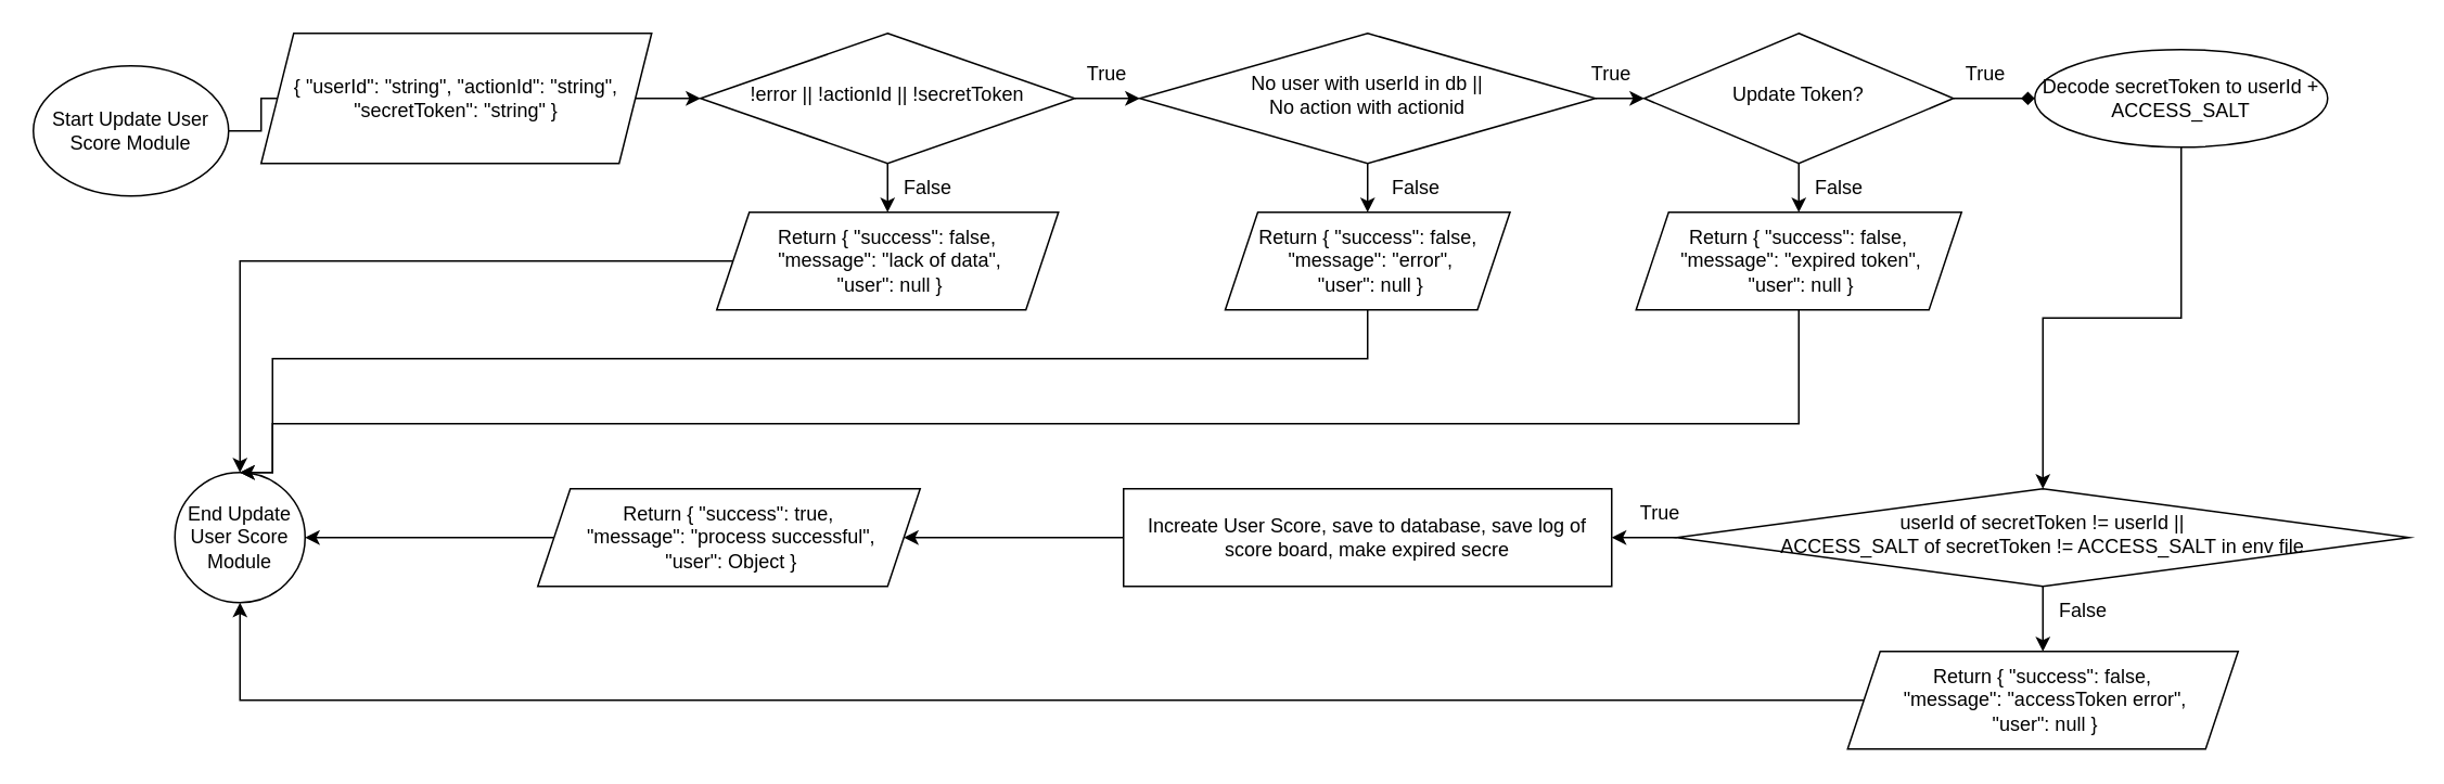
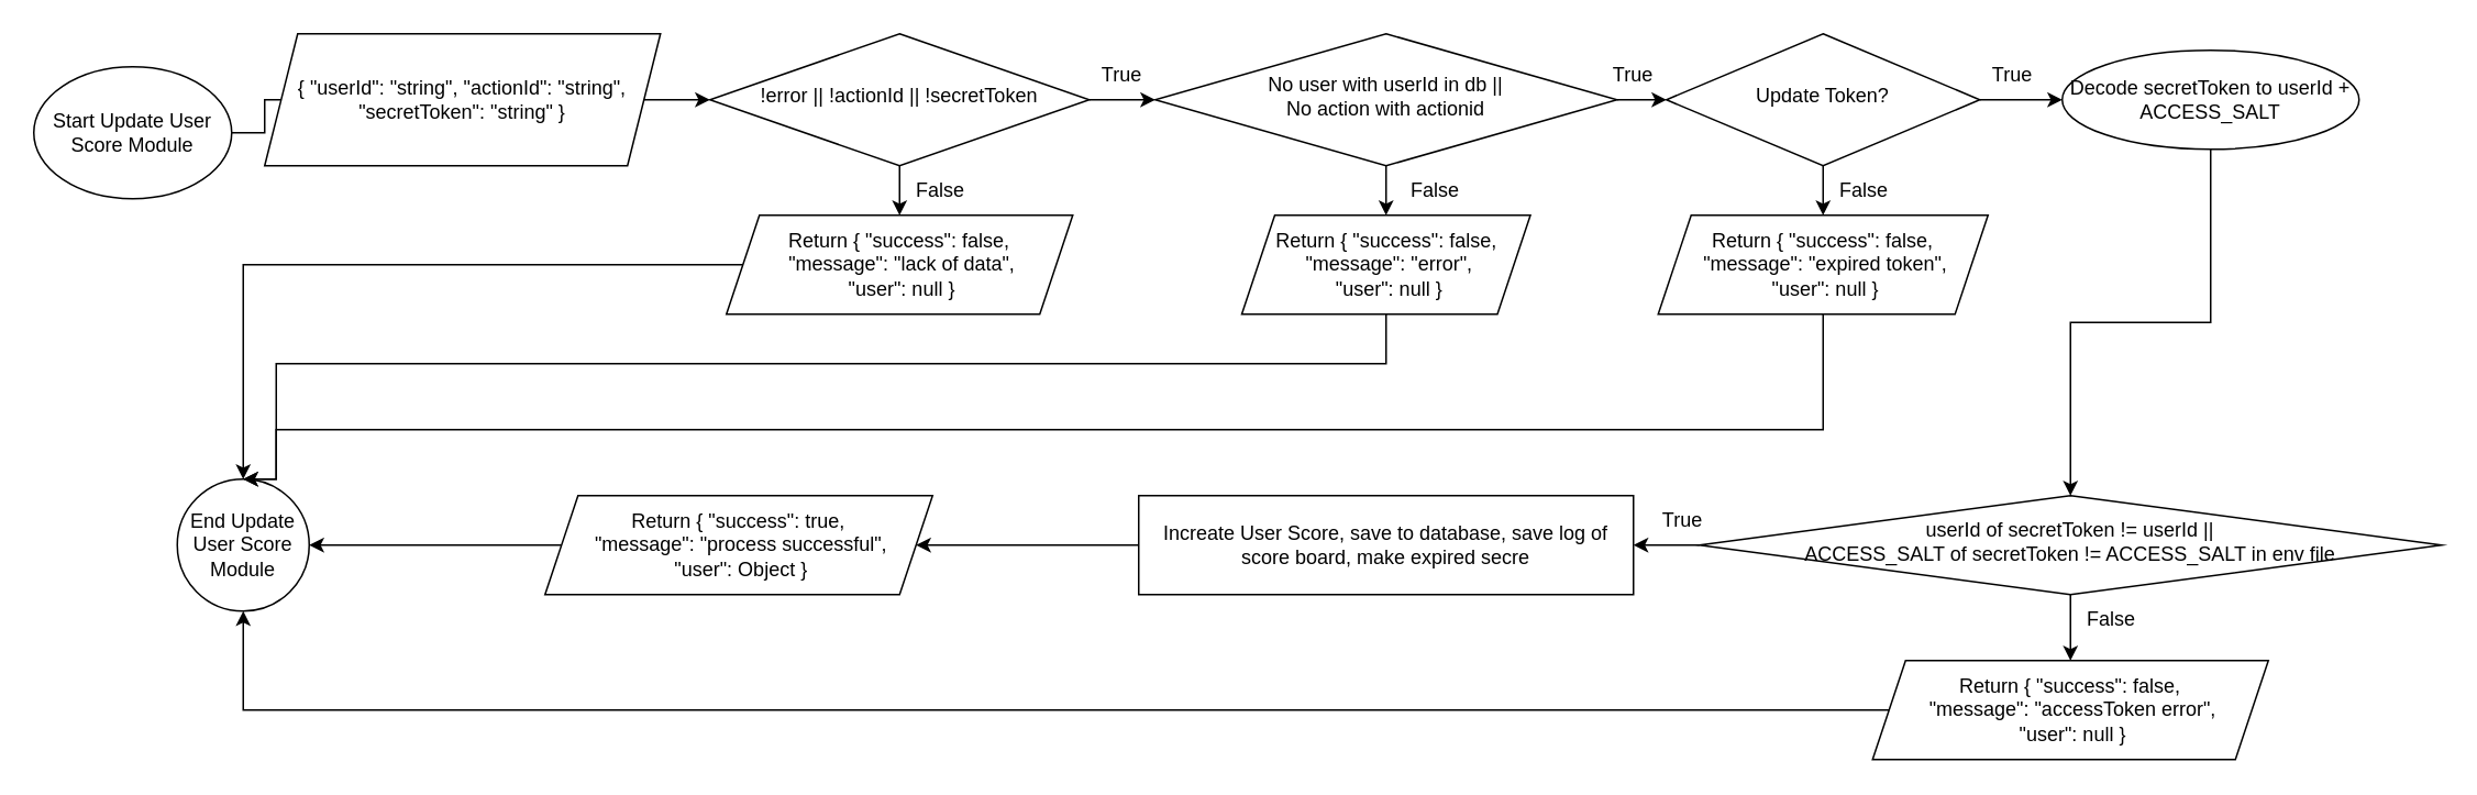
  <mxCell id="0" />
  <mxCell id="1" parent="0" />
  <mxCell id="2" value="" style="edgeStyle=orthogonalEdgeStyle;rounded=0;orthogonalLoop=1;jettySize=auto;html=1;" edge="1" parent="1" source="4" target="7"><mxGeometry relative="1" as="geometry" /></mxCell>
  <mxCell id="3" value="" style="edgeStyle=orthogonalEdgeStyle;rounded=0;orthogonalLoop=1;jettySize=auto;html=1;" edge="1" parent="1" source="4" target="26"><mxGeometry relative="1" as="geometry" /></mxCell>
  <mxCell id="4" value="!error || !actionId || !secretToken" style="rhombus;whiteSpace=wrap;html=1;shadow=0;fontFamily=Helvetica;fontSize=12;align=center;strokeWidth=1;spacing=6;spacingTop=-4;" vertex="1" parent="1"><mxGeometry x="430" y="20" width="230" height="80" as="geometry" /></mxCell>
  <mxCell id="5" value="" style="edgeStyle=orthogonalEdgeStyle;rounded=0;orthogonalLoop=1;jettySize=auto;html=1;entryX=0.5;entryY=0;entryDx=0;entryDy=0;" edge="1" parent="1" source="7" target="28"><mxGeometry relative="1" as="geometry"><mxPoint x="840.059" y="130" as="targetPoint" /></mxGeometry></mxCell>
  <mxCell id="6" value="" style="edgeStyle=orthogonalEdgeStyle;rounded=0;orthogonalLoop=1;jettySize=auto;html=1;" edge="1" parent="1" source="7" target="10"><mxGeometry relative="1" as="geometry" /></mxCell>
  <mxCell id="7" value="No user with userId in db ||&lt;br&gt;No action with actionid" style="rhombus;whiteSpace=wrap;html=1;shadow=0;fontFamily=Helvetica;fontSize=12;align=center;strokeWidth=1;spacing=6;spacingTop=-4;" vertex="1" parent="1"><mxGeometry x="700" y="20" width="280" height="80" as="geometry" /></mxCell>
- <mxCell id="8" value="" style="edgeStyle=orthogonalEdgeStyle;rounded=0;orthogonalLoop=1;jettySize=auto;html=1;endArrow=diamond;" edge="1" parent="1" source="10" target="19"><mxGeometry relative="1" as="geometry" /></mxCell>
+ <mxCell id="8" value="" style="edgeStyle=orthogonalEdgeStyle;rounded=0;orthogonalLoop=1;jettySize=auto;html=1;" edge="1" parent="1" source="10" target="19"><mxGeometry relative="1" as="geometry" /></mxCell>
  <mxCell id="9" value="" style="edgeStyle=orthogonalEdgeStyle;rounded=0;orthogonalLoop=1;jettySize=auto;html=1;" edge="1" parent="1" source="10" target="30"><mxGeometry relative="1" as="geometry" /></mxCell>
  <mxCell id="10" value="Update Token?" style="rhombus;whiteSpace=wrap;html=1;shadow=0;fontFamily=Helvetica;fontSize=12;align=center;strokeWidth=1;spacing=6;spacingTop=-4;" vertex="1" parent="1"><mxGeometry x="1010" y="20" width="190" height="80" as="geometry" /></mxCell>
  <mxCell id="11" value="" style="edgeStyle=orthogonalEdgeStyle;rounded=0;orthogonalLoop=1;jettySize=auto;html=1;entryX=0.5;entryY=0;entryDx=0;entryDy=0;" edge="1" parent="1" source="13" target="32"><mxGeometry relative="1" as="geometry"><mxPoint x="1275" y="410" as="targetPoint" /></mxGeometry></mxCell>
  <mxCell id="12" value="" style="edgeStyle=orthogonalEdgeStyle;rounded=0;orthogonalLoop=1;jettySize=auto;html=1;" edge="1" parent="1" source="13" target="21"><mxGeometry relative="1" as="geometry" /></mxCell>
  <mxCell id="13" value="userId of secretToken != userId ||&lt;br&gt;ACCESS_SALT of secretToken != ACCESS_SALT in env file" style="rhombus;whiteSpace=wrap;html=1;shadow=0;fontFamily=Helvetica;fontSize=12;align=center;strokeWidth=1;spacing=6;spacingTop=-4;" vertex="1" parent="1"><mxGeometry x="1030" y="300" width="450" height="60" as="geometry" /></mxCell>
  <mxCell id="14" value="" style="edgeStyle=orthogonalEdgeStyle;rounded=0;orthogonalLoop=1;jettySize=auto;html=1;" edge="1" parent="1" source="15" target="17"><mxGeometry relative="1" as="geometry" /></mxCell>
  <mxCell id="15" value="Start Update User Score Module" style="ellipse;whiteSpace=wrap;html=1;" vertex="1" parent="1"><mxGeometry x="20" y="40" width="120" height="80" as="geometry" /></mxCell>
  <mxCell id="16" value="" style="edgeStyle=orthogonalEdgeStyle;rounded=0;orthogonalLoop=1;jettySize=auto;html=1;" edge="1" parent="1" source="17" target="4"><mxGeometry relative="1" as="geometry" /></mxCell>
  <mxCell id="17" value="{ &quot;userId&quot;: &quot;string&quot;, &quot;actionId&quot;: &quot;string&quot;, &quot;secretToken&quot;: &quot;string&quot; }" style="shape=parallelogram;perimeter=parallelogramPerimeter;whiteSpace=wrap;html=1;fixedSize=1;" vertex="1" parent="1"><mxGeometry x="160" y="20" width="240" height="80" as="geometry" /></mxCell>
  <mxCell id="18" value="" style="edgeStyle=orthogonalEdgeStyle;rounded=0;orthogonalLoop=1;jettySize=auto;html=1;" edge="1" parent="1" source="19" target="13"><mxGeometry relative="1" as="geometry" /></mxCell>
  <mxCell id="19" value="Decode secretToken to userId + ACCESS_SALT" style="ellipse;whiteSpace=wrap;html=1;" vertex="1" parent="1"><mxGeometry x="1250" y="30" width="180" height="60" as="geometry" /></mxCell>
  <mxCell id="20" value="" style="edgeStyle=orthogonalEdgeStyle;rounded=0;orthogonalLoop=1;jettySize=auto;html=1;" edge="1" parent="1" source="21" target="23"><mxGeometry relative="1" as="geometry" /></mxCell>
  <mxCell id="21" value="Increate User Score, save to database, save log of score board, make expired secre" style="rounded=0;whiteSpace=wrap;html=1;" vertex="1" parent="1"><mxGeometry x="690" y="300" width="300" height="60" as="geometry" /></mxCell>
  <mxCell id="22" value="" style="edgeStyle=orthogonalEdgeStyle;rounded=0;orthogonalLoop=1;jettySize=auto;html=1;" edge="1" parent="1" source="23" target="24"><mxGeometry relative="1" as="geometry" /></mxCell>
  <mxCell id="23" value="Return&amp;nbsp;{ &quot;success&quot;: true,&lt;br style=&quot;border-color: var(--border-color);&quot;&gt;&amp;nbsp;&quot;message&quot;: &quot;process successful&quot;,&lt;br style=&quot;border-color: var(--border-color);&quot;&gt;&amp;nbsp;&quot;user&quot;: Object }" style="shape=parallelogram;perimeter=parallelogramPerimeter;whiteSpace=wrap;html=1;fixedSize=1;" vertex="1" parent="1"><mxGeometry x="330" y="300" width="235" height="60" as="geometry" /></mxCell>
  <mxCell id="24" value="End Update User Score Module" style="ellipse;whiteSpace=wrap;html=1;" vertex="1" parent="1"><mxGeometry x="107" y="290" width="80" height="80" as="geometry" /></mxCell>
  <mxCell id="25" style="edgeStyle=orthogonalEdgeStyle;rounded=0;orthogonalLoop=1;jettySize=auto;html=1;entryX=0.5;entryY=0;entryDx=0;entryDy=0;" edge="1" parent="1" source="26" target="24"><mxGeometry relative="1" as="geometry" /></mxCell>
  <mxCell id="26" value="Return&amp;nbsp;{ &quot;success&quot;: false,&lt;br style=&quot;border-color: var(--border-color);&quot;&gt;&amp;nbsp;&quot;message&quot;: &quot;lack of data&quot;,&lt;br style=&quot;border-color: var(--border-color);&quot;&gt;&amp;nbsp;&quot;user&quot;: null }" style="shape=parallelogram;perimeter=parallelogramPerimeter;whiteSpace=wrap;html=1;fixedSize=1;" vertex="1" parent="1"><mxGeometry x="440" y="130" width="210" height="60" as="geometry" /></mxCell>
  <mxCell id="27" style="edgeStyle=orthogonalEdgeStyle;rounded=0;orthogonalLoop=1;jettySize=auto;html=1;entryX=0.5;entryY=0;entryDx=0;entryDy=0;" edge="1" parent="1" source="28" target="24"><mxGeometry relative="1" as="geometry"><Array as="points"><mxPoint x="840" y="220" /><mxPoint x="167" y="220" /></Array></mxGeometry></mxCell>
  <mxCell id="28" value="Return&amp;nbsp;{ &quot;success&quot;: false,&lt;br style=&quot;border-color: var(--border-color);&quot;&gt;&amp;nbsp;&quot;message&quot;: &quot;error&quot;,&lt;br style=&quot;border-color: var(--border-color);&quot;&gt;&amp;nbsp;&quot;user&quot;: null }" style="shape=parallelogram;perimeter=parallelogramPerimeter;whiteSpace=wrap;html=1;fixedSize=1;" vertex="1" parent="1"><mxGeometry x="752.5" y="130" width="175" height="60" as="geometry" /></mxCell>
  <mxCell id="29" style="edgeStyle=orthogonalEdgeStyle;rounded=0;orthogonalLoop=1;jettySize=auto;html=1;entryX=0.5;entryY=0;entryDx=0;entryDy=0;" edge="1" parent="1" source="30" target="24"><mxGeometry relative="1" as="geometry"><Array as="points"><mxPoint x="1105" y="260" /><mxPoint x="167" y="260" /></Array></mxGeometry></mxCell>
  <mxCell id="30" value="Return&amp;nbsp;{ &quot;success&quot;: false,&lt;br style=&quot;border-color: var(--border-color);&quot;&gt;&amp;nbsp;&quot;message&quot;: &quot;expired token&quot;,&lt;br style=&quot;border-color: var(--border-color);&quot;&gt;&amp;nbsp;&quot;user&quot;: null }" style="shape=parallelogram;perimeter=parallelogramPerimeter;whiteSpace=wrap;html=1;fixedSize=1;" vertex="1" parent="1"><mxGeometry x="1005" y="130" width="200" height="60" as="geometry" /></mxCell>
  <mxCell id="31" style="edgeStyle=orthogonalEdgeStyle;rounded=0;orthogonalLoop=1;jettySize=auto;html=1;entryX=0.5;entryY=1;entryDx=0;entryDy=0;" edge="1" parent="1" source="32" target="24"><mxGeometry relative="1" as="geometry" /></mxCell>
  <mxCell id="32" value="Return&amp;nbsp;{ &quot;success&quot;: false,&lt;br style=&quot;border-color: var(--border-color);&quot;&gt;&amp;nbsp;&quot;message&quot;: &quot;accessToken error&quot;,&lt;br style=&quot;border-color: var(--border-color);&quot;&gt;&amp;nbsp;&quot;user&quot;: null }" style="shape=parallelogram;perimeter=parallelogramPerimeter;whiteSpace=wrap;html=1;fixedSize=1;" vertex="1" parent="1"><mxGeometry x="1135" y="400" width="240" height="60" as="geometry" /></mxCell>
  <mxCell id="33" value="True" style="text;html=1;strokeColor=none;fillColor=none;align=center;verticalAlign=middle;whiteSpace=wrap;rounded=0;" vertex="1" parent="1"><mxGeometry x="650" y="30" width="60" height="30" as="geometry" /></mxCell>
  <mxCell id="34" value="True" style="text;html=1;strokeColor=none;fillColor=none;align=center;verticalAlign=middle;whiteSpace=wrap;rounded=0;" vertex="1" parent="1"><mxGeometry x="960" y="30" width="60" height="30" as="geometry" /></mxCell>
  <mxCell id="35" value="True" style="text;html=1;strokeColor=none;fillColor=none;align=center;verticalAlign=middle;whiteSpace=wrap;rounded=0;" vertex="1" parent="1"><mxGeometry x="1190" y="30" width="60" height="30" as="geometry" /></mxCell>
  <mxCell id="36" value="True" style="text;html=1;strokeColor=none;fillColor=none;align=center;verticalAlign=middle;whiteSpace=wrap;rounded=0;" vertex="1" parent="1"><mxGeometry x="990" y="300" width="60" height="30" as="geometry" /></mxCell>
  <mxCell id="37" value="False" style="text;html=1;strokeColor=none;fillColor=none;align=center;verticalAlign=middle;whiteSpace=wrap;rounded=0;" vertex="1" parent="1"><mxGeometry x="540" y="100" width="60" height="30" as="geometry" /></mxCell>
  <mxCell id="38" value="False" style="text;html=1;strokeColor=none;fillColor=none;align=center;verticalAlign=middle;whiteSpace=wrap;rounded=0;" vertex="1" parent="1"><mxGeometry x="840" y="100" width="60" height="30" as="geometry" /></mxCell>
  <mxCell id="39" value="False" style="text;html=1;strokeColor=none;fillColor=none;align=center;verticalAlign=middle;whiteSpace=wrap;rounded=0;" vertex="1" parent="1"><mxGeometry x="1100" y="100" width="60" height="30" as="geometry" /></mxCell>
  <mxCell id="40" value="False" style="text;html=1;strokeColor=none;fillColor=none;align=center;verticalAlign=middle;whiteSpace=wrap;rounded=0;" vertex="1" parent="1"><mxGeometry x="1250" y="360" width="60" height="30" as="geometry" /></mxCell>
